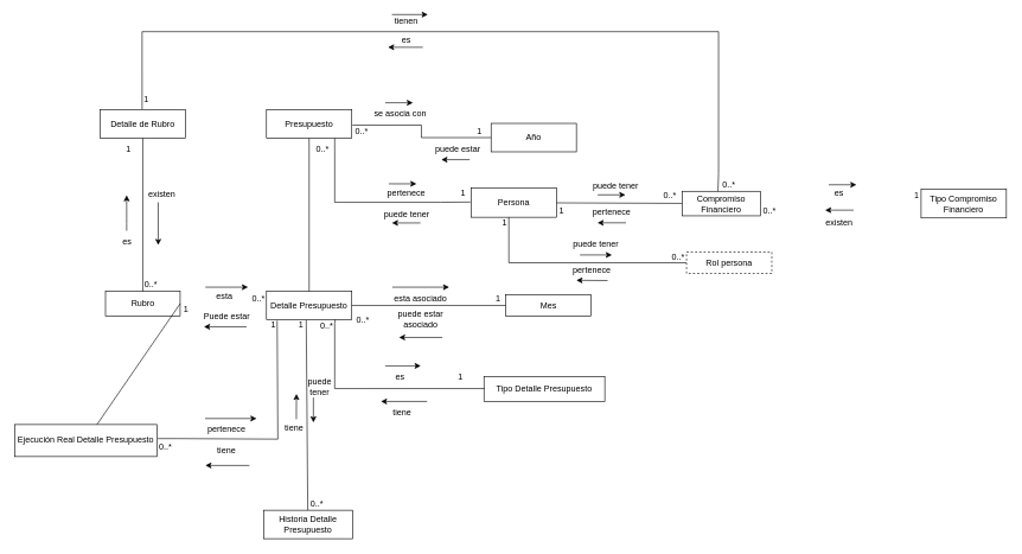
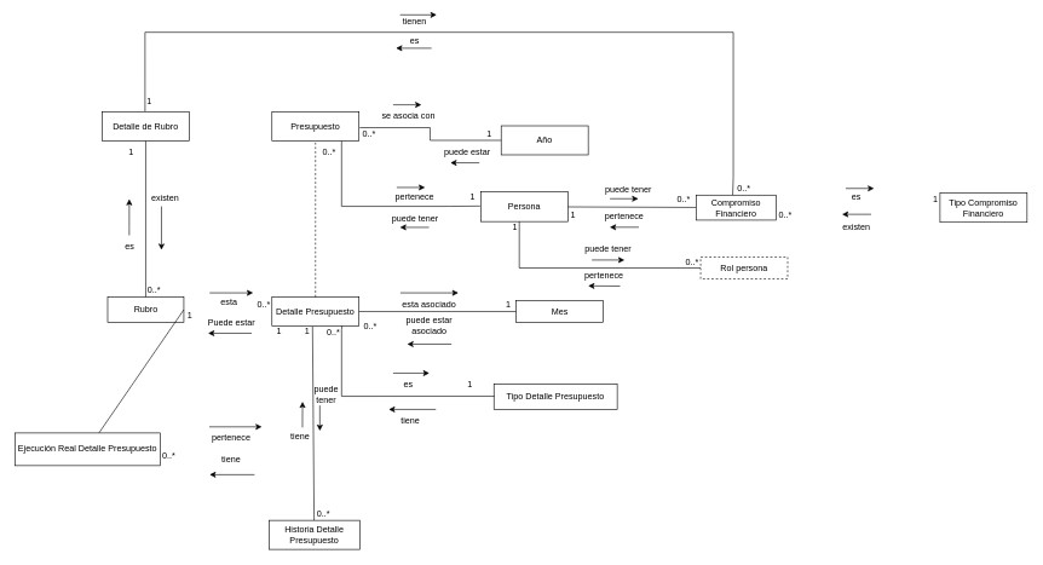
  <mxCell id="0" />
  <mxCell id="1" parent="0" />
  <mxCell id="2" value="Detalle de Rubro" style="rounded=0;whiteSpace=wrap;html=1;" parent="1" vertex="1"><mxGeometry x="140" y="154" width="120" height="40" as="geometry" /></mxCell>
  <mxCell id="3" value="Rubro" style="rounded=0;whiteSpace=wrap;html=1;" parent="1" vertex="1"><mxGeometry x="147.5" y="409" width="105" height="35" as="geometry" /></mxCell>
  <mxCell id="4" value="Detalle Presupuesto" style="rounded=0;whiteSpace=wrap;html=1;" parent="1" vertex="1"><mxGeometry x="374" y="409" width="120" height="40" as="geometry" /></mxCell>
  <mxCell id="5" value="Mes" style="rounded=0;whiteSpace=wrap;html=1;" parent="1" vertex="1"><mxGeometry x="710.5" y="414" width="120" height="30" as="geometry" /></mxCell>
  <mxCell id="6" value="Presupuesto" style="rounded=0;whiteSpace=wrap;html=1;" parent="1" vertex="1"><mxGeometry x="374" y="154" width="120" height="40" as="geometry" /></mxCell>
  <mxCell id="7" value="Año" style="rounded=0;whiteSpace=wrap;html=1;" parent="1" vertex="1"><mxGeometry x="690" y="173" width="120" height="40" as="geometry" /></mxCell>
  <mxCell id="8" style="edgeStyle=none;rounded=0;orthogonalLoop=1;jettySize=auto;html=1;entryX=0;entryY=0.5;entryDx=0;entryDy=0;entryPerimeter=0;startArrow=none;startFill=0;endArrow=none;endFill=0;" parent="1" target="92" edge="1"><mxGeometry relative="1" as="geometry"><mxPoint x="715" y="304" as="sourcePoint" /><Array as="points"><mxPoint x="715" y="369" /></Array></mxGeometry></mxCell>
  <mxCell id="9" value="Persona" style="rounded=0;whiteSpace=wrap;html=1;" parent="1" vertex="1"><mxGeometry x="662" y="264" width="120" height="41" as="geometry" /></mxCell>
  <mxCell id="10" value="" style="endArrow=none;html=1;rounded=0;exitX=1;exitY=0.5;exitDx=0;exitDy=0;" parent="1" source="3" target="48" edge="1"><mxGeometry width="50" height="50" relative="1" as="geometry"><mxPoint x="250" y="464" as="sourcePoint" /><mxPoint x="370" y="434" as="targetPoint" /></mxGeometry></mxCell>
  <mxCell id="11" value="0..*" style="text;html=1;strokeColor=none;fillColor=none;align=center;verticalAlign=middle;whiteSpace=wrap;rounded=0;" parent="1" vertex="1"><mxGeometry x="198" y="391" width="27" height="15" as="geometry" /></mxCell>
  <mxCell id="12" value="1" style="text;html=1;strokeColor=none;fillColor=none;align=center;verticalAlign=middle;whiteSpace=wrap;rounded=0;" parent="1" vertex="1"><mxGeometry x="150" y="194" width="60" height="30" as="geometry" /></mxCell>
  <mxCell id="13" value="" style="endArrow=none;html=1;rounded=0;entryX=0;entryY=0.5;entryDx=0;entryDy=0;exitX=1;exitY=0.5;exitDx=0;exitDy=0;" parent="1" source="4" target="5" edge="1"><mxGeometry width="50" height="50" relative="1" as="geometry"><mxPoint x="520" y="434" as="sourcePoint" /><mxPoint x="544" y="384" as="targetPoint" /></mxGeometry></mxCell>
- <mxCell id="14" value="" style="endArrow=none;html=1;rounded=0;entryX=0.5;entryY=1;entryDx=0;entryDy=0;" parent="1" source="4" target="6" edge="1"><mxGeometry width="50" height="50" relative="1" as="geometry"><mxPoint x="370" y="334" as="sourcePoint" /><mxPoint x="420" y="284" as="targetPoint" /></mxGeometry></mxCell>
+ <mxCell id="14" value="" style="endArrow=none;html=1;rounded=0;entryX=0.5;entryY=1;entryDx=0;entryDy=0;dashed=1;" parent="1" source="4" target="6" edge="1"><mxGeometry width="50" height="50" relative="1" as="geometry"><mxPoint x="370" y="334" as="sourcePoint" /><mxPoint x="420" y="284" as="targetPoint" /></mxGeometry></mxCell>
  <mxCell id="15" value="" style="endArrow=none;html=1;rounded=0;exitX=0.5;exitY=0;exitDx=0;exitDy=0;" parent="1" source="3" target="2" edge="1"><mxGeometry width="50" height="50" relative="1" as="geometry"><mxPoint x="370" y="334" as="sourcePoint" /><mxPoint x="420" y="284" as="targetPoint" /></mxGeometry></mxCell>
  <mxCell id="16" value="Tipo Detalle Presupuesto" style="rounded=0;whiteSpace=wrap;html=1;" parent="1" vertex="1"><mxGeometry x="680" y="529" width="170" height="35" as="geometry" /></mxCell>
  <mxCell id="17" value="" style="endArrow=classic;html=1;rounded=0;" parent="1" edge="1"><mxGeometry width="50" height="50" relative="1" as="geometry"><mxPoint x="221.68" y="284" as="sourcePoint" /><mxPoint x="221.68" y="344" as="targetPoint" /></mxGeometry></mxCell>
  <mxCell id="18" value="existen" style="text;html=1;strokeColor=none;fillColor=none;align=center;verticalAlign=middle;whiteSpace=wrap;rounded=0;" parent="1" vertex="1"><mxGeometry x="201" y="261.25" width="52" height="24" as="geometry" /></mxCell>
  <mxCell id="19" value="es" style="text;html=1;strokeColor=none;fillColor=none;align=center;verticalAlign=middle;whiteSpace=wrap;rounded=0;" parent="1" vertex="1"><mxGeometry x="147.5" y="324" width="60" height="30" as="geometry" /></mxCell>
  <mxCell id="20" value="" style="endArrow=classic;html=1;rounded=0;" parent="1" edge="1"><mxGeometry width="50" height="50" relative="1" as="geometry"><mxPoint x="177.28" y="324" as="sourcePoint" /><mxPoint x="177.28" y="274" as="targetPoint" /><Array as="points"><mxPoint x="177.28" y="314" /></Array></mxGeometry></mxCell>
  <mxCell id="21" value="" style="endArrow=none;html=1;rounded=0;edgeStyle=orthogonalEdgeStyle;exitX=1.008;exitY=0.538;exitDx=0;exitDy=0;exitPerimeter=0;entryX=0;entryY=0.5;entryDx=0;entryDy=0;entryPerimeter=0;" parent="1" source="6" target="7" edge="1"><mxGeometry width="50" height="50" relative="1" as="geometry"><mxPoint x="430" y="254" as="sourcePoint" /><mxPoint x="480" y="204" as="targetPoint" /></mxGeometry></mxCell>
  <mxCell id="22" value="0..*" style="text;html=1;strokeColor=none;fillColor=none;align=center;verticalAlign=middle;whiteSpace=wrap;rounded=0;" parent="1" vertex="1"><mxGeometry x="488" y="170" width="40" height="30" as="geometry" /></mxCell>
  <mxCell id="23" value="1" style="text;html=1;strokeColor=none;fillColor=none;align=center;verticalAlign=middle;whiteSpace=wrap;rounded=0;" parent="1" vertex="1"><mxGeometry x="657" y="174" width="34" height="20" as="geometry" /></mxCell>
  <mxCell id="24" value="" style="endArrow=none;html=1;rounded=0;edgeStyle=orthogonalEdgeStyle;entryX=-0.008;entryY=0.478;entryDx=0;entryDy=0;entryPerimeter=0;" parent="1" source="6" target="9" edge="1"><mxGeometry width="50" height="50" relative="1" as="geometry"><mxPoint x="460" y="214" as="sourcePoint" /><mxPoint x="544" y="234" as="targetPoint" /><Array as="points"><mxPoint x="470" y="284" /><mxPoint x="619" y="284" /></Array></mxGeometry></mxCell>
  <mxCell id="25" value="0..*" style="text;html=1;strokeColor=none;fillColor=none;align=center;verticalAlign=middle;whiteSpace=wrap;rounded=0;" parent="1" vertex="1"><mxGeometry x="485" y="434" width="50" height="30" as="geometry" /></mxCell>
  <mxCell id="26" value="1" style="text;html=1;strokeColor=none;fillColor=none;align=center;verticalAlign=middle;whiteSpace=wrap;rounded=0;" parent="1" vertex="1"><mxGeometry x="680" y="404" width="40" height="30" as="geometry" /></mxCell>
  <mxCell id="27" value="esta asociado" style="text;html=1;strokeColor=none;fillColor=none;align=center;verticalAlign=middle;whiteSpace=wrap;rounded=0;" parent="1" vertex="1"><mxGeometry x="541" y="404" width="100" height="30" as="geometry" /></mxCell>
  <mxCell id="28" value="puede estar asociado" style="text;html=1;strokeColor=none;fillColor=none;align=center;verticalAlign=middle;whiteSpace=wrap;rounded=0;" parent="1" vertex="1"><mxGeometry x="541" y="439" width="100" height="20" as="geometry" /></mxCell>
  <mxCell id="29" value="" style="endArrow=classic;html=1;rounded=0;" parent="1" edge="1"><mxGeometry width="50" height="50" relative="1" as="geometry"><mxPoint x="551" y="403.33" as="sourcePoint" /><mxPoint x="631" y="403.33" as="targetPoint" /></mxGeometry></mxCell>
  <mxCell id="30" value="" style="endArrow=classic;html=1;rounded=0;" parent="1" edge="1"><mxGeometry width="50" height="50" relative="1" as="geometry"><mxPoint x="621.5" y="474" as="sourcePoint" /><mxPoint x="560.5" y="474" as="targetPoint" /></mxGeometry></mxCell>
  <mxCell id="31" value="" style="endArrow=none;html=1;rounded=0;edgeStyle=orthogonalEdgeStyle;exitX=0.004;exitY=0.482;exitDx=0;exitDy=0;exitPerimeter=0;entryX=0.805;entryY=0.997;entryDx=0;entryDy=0;entryPerimeter=0;" parent="1" source="16" target="4" edge="1"><mxGeometry width="50" height="50" relative="1" as="geometry"><mxPoint x="630" y="564" as="sourcePoint" /><mxPoint x="433" y="464" as="targetPoint" /><Array as="points"><mxPoint x="470" y="545" /><mxPoint x="470" y="454" /></Array></mxGeometry></mxCell>
  <mxCell id="32" value="1" style="text;html=1;strokeColor=none;fillColor=none;align=center;verticalAlign=middle;whiteSpace=wrap;rounded=0;" parent="1" vertex="1"><mxGeometry x="248" y="429" width="25.5" height="10" as="geometry" /></mxCell>
  <mxCell id="33" value="esta" style="text;html=1;strokeColor=none;fillColor=none;align=center;verticalAlign=middle;whiteSpace=wrap;rounded=0;" parent="1" vertex="1"><mxGeometry x="285" y="412" width="60" height="10" as="geometry" /></mxCell>
  <mxCell id="34" value="0..*" style="text;html=1;strokeColor=none;fillColor=none;align=center;verticalAlign=middle;whiteSpace=wrap;rounded=0;" parent="1" vertex="1"><mxGeometry x="343" y="404" width="40" height="30" as="geometry" /></mxCell>
  <mxCell id="35" value="Puede estar" style="text;html=1;strokeColor=none;fillColor=none;align=center;verticalAlign=middle;whiteSpace=wrap;rounded=0;" parent="1" vertex="1"><mxGeometry x="279.5" y="434" width="77" height="20" as="geometry" /></mxCell>
  <mxCell id="36" value="" style="endArrow=classic;html=1;rounded=0;" parent="1" edge="1"><mxGeometry width="50" height="50" relative="1" as="geometry"><mxPoint x="346" y="459" as="sourcePoint" /><mxPoint x="286" y="459" as="targetPoint" /></mxGeometry></mxCell>
  <mxCell id="37" value="" style="endArrow=classic;html=1;rounded=0;" parent="1" edge="1"><mxGeometry width="50" height="50" relative="1" as="geometry"><mxPoint x="288" y="403.33" as="sourcePoint" /><mxPoint x="348" y="403.33" as="targetPoint" /></mxGeometry></mxCell>
  <mxCell id="38" value="0..*" style="text;html=1;strokeColor=none;fillColor=none;align=center;verticalAlign=middle;whiteSpace=wrap;rounded=0;" parent="1" vertex="1"><mxGeometry x="440" y="194" width="26" height="30" as="geometry" /></mxCell>
  <mxCell id="39" value="1" style="text;html=1;strokeColor=none;fillColor=none;align=center;verticalAlign=middle;whiteSpace=wrap;rounded=0;" parent="1" vertex="1"><mxGeometry x="640" y="261.25" width="22" height="22" as="geometry" /></mxCell>
  <mxCell id="40" value="pertenece" style="text;html=1;strokeColor=none;fillColor=none;align=center;verticalAlign=middle;whiteSpace=wrap;rounded=0;" parent="1" vertex="1"><mxGeometry x="540.5" y="261.25" width="60" height="20" as="geometry" /></mxCell>
  <mxCell id="41" value="" style="endArrow=classic;html=1;rounded=0;" parent="1" edge="1"><mxGeometry width="50" height="50" relative="1" as="geometry"><mxPoint x="590.5" y="313" as="sourcePoint" /><mxPoint x="550.5" y="313" as="targetPoint" /></mxGeometry></mxCell>
  <mxCell id="42" value="puede tener" style="text;html=1;strokeColor=none;fillColor=none;align=center;verticalAlign=middle;whiteSpace=wrap;rounded=0;" parent="1" vertex="1"><mxGeometry x="530.5" y="287" width="81" height="27" as="geometry" /></mxCell>
  <mxCell id="43" value="" style="endArrow=classic;html=1;rounded=0;" parent="1" edge="1"><mxGeometry width="50" height="50" relative="1" as="geometry"><mxPoint x="546" y="258" as="sourcePoint" /><mxPoint x="585" y="258" as="targetPoint" /></mxGeometry></mxCell>
  <mxCell id="44" value="se asocia con" style="text;html=1;strokeColor=none;fillColor=none;align=center;verticalAlign=middle;whiteSpace=wrap;rounded=0;" parent="1" vertex="1"><mxGeometry x="519.5" y="150" width="85" height="20" as="geometry" /></mxCell>
  <mxCell id="45" value="puede estar" style="text;html=1;strokeColor=none;fillColor=none;align=center;verticalAlign=middle;whiteSpace=wrap;rounded=0;" parent="1" vertex="1"><mxGeometry x="600.5" y="199" width="85" height="20" as="geometry" /></mxCell>
  <mxCell id="46" value="" style="endArrow=classic;html=1;rounded=0;" parent="1" edge="1"><mxGeometry width="50" height="50" relative="1" as="geometry"><mxPoint x="541" y="144" as="sourcePoint" /><mxPoint x="580" y="144" as="targetPoint" /></mxGeometry></mxCell>
  <mxCell id="47" value="" style="endArrow=classic;html=1;rounded=0;" parent="1" edge="1"><mxGeometry width="50" height="50" relative="1" as="geometry"><mxPoint x="660" y="224" as="sourcePoint" /><mxPoint x="620" y="224" as="targetPoint" /></mxGeometry></mxCell>
  <mxCell id="48" value="Ejecución Real Detalle Presupuesto" style="rounded=0;whiteSpace=wrap;html=1;" parent="1" vertex="1"><mxGeometry x="20" y="596.5" width="200" height="45" as="geometry" /></mxCell>
- <mxCell id="49" value="" style="endArrow=none;html=1;rounded=0;edgeStyle=orthogonalEdgeStyle;exitX=1.005;exitY=0.438;exitDx=0;exitDy=0;exitPerimeter=0;entryX=0.125;entryY=1.037;entryDx=0;entryDy=0;entryPerimeter=0;" parent="1" source="48" target="4" edge="1"><mxGeometry width="50" height="50" relative="1" as="geometry"><mxPoint x="320" y="574" as="sourcePoint" /><mxPoint x="390" y="466" as="targetPoint" /><Array as="points"><mxPoint x="249" y="617" /><mxPoint x="390" y="617" /><mxPoint x="390" y="456" /></Array></mxGeometry></mxCell>
  <mxCell id="50" value="0..*" style="text;html=1;strokeColor=none;fillColor=none;align=center;verticalAlign=middle;whiteSpace=wrap;rounded=0;" parent="1" vertex="1"><mxGeometry x="211" y="619" width="42" height="17" as="geometry" /></mxCell>
  <mxCell id="51" value="1" style="text;html=1;strokeColor=none;fillColor=none;align=center;verticalAlign=middle;whiteSpace=wrap;rounded=0;" parent="1" vertex="1"><mxGeometry x="374" y="452" width="20" height="7" as="geometry" /></mxCell>
  <mxCell id="52" value="pertenece" style="text;html=1;strokeColor=none;fillColor=none;align=center;verticalAlign=middle;whiteSpace=wrap;rounded=0;" parent="1" vertex="1"><mxGeometry x="288" y="589" width="60" height="30" as="geometry" /></mxCell>
  <mxCell id="53" value="" style="endArrow=classic;html=1;rounded=0;exitX=-0.006;exitY=-0.033;exitDx=0;exitDy=0;exitPerimeter=0;" parent="1" source="52" edge="1"><mxGeometry width="50" height="50" relative="1" as="geometry"><mxPoint x="320" y="574" as="sourcePoint" /><mxPoint x="360" y="588" as="targetPoint" /></mxGeometry></mxCell>
  <mxCell id="54" value="tiene" style="text;html=1;strokeColor=none;fillColor=none;align=center;verticalAlign=middle;whiteSpace=wrap;rounded=0;" parent="1" vertex="1"><mxGeometry x="297" y="624" width="42" height="20" as="geometry" /></mxCell>
  <mxCell id="55" value="" style="endArrow=classic;html=1;rounded=0;" parent="1" edge="1"><mxGeometry width="50" height="50" relative="1" as="geometry"><mxPoint x="350" y="654" as="sourcePoint" /><mxPoint x="288" y="654" as="targetPoint" /></mxGeometry></mxCell>
  <mxCell id="56" value="0..*" style="text;html=1;strokeColor=none;fillColor=none;align=center;verticalAlign=middle;whiteSpace=wrap;rounded=0;" parent="1" vertex="1"><mxGeometry x="449" y="452.5" width="20" height="10" as="geometry" /></mxCell>
  <mxCell id="57" value="1" style="text;html=1;strokeColor=none;fillColor=none;align=center;verticalAlign=middle;whiteSpace=wrap;rounded=0;" parent="1" vertex="1"><mxGeometry x="637" y="524" width="20" height="10" as="geometry" /></mxCell>
  <mxCell id="58" value="" style="endArrow=classic;html=1;rounded=0;" parent="1" edge="1"><mxGeometry width="50" height="50" relative="1" as="geometry"><mxPoint x="600" y="564" as="sourcePoint" /><mxPoint x="535" y="564" as="targetPoint" /></mxGeometry></mxCell>
  <mxCell id="59" value="" style="endArrow=classic;html=1;rounded=0;" parent="1" edge="1"><mxGeometry width="50" height="50" relative="1" as="geometry"><mxPoint x="541" y="514" as="sourcePoint" /><mxPoint x="591" y="514" as="targetPoint" /></mxGeometry></mxCell>
  <mxCell id="60" value="es" style="text;html=1;strokeColor=none;fillColor=none;align=center;verticalAlign=middle;whiteSpace=wrap;rounded=0;" parent="1" vertex="1"><mxGeometry x="542" y="519" width="40" height="20" as="geometry" /></mxCell>
  <mxCell id="61" value="tiene" style="text;html=1;strokeColor=none;fillColor=none;align=center;verticalAlign=middle;whiteSpace=wrap;rounded=0;" parent="1" vertex="1"><mxGeometry x="545" y="569" width="40" height="20" as="geometry" /></mxCell>
  <mxCell id="62" value="" style="endArrow=none;html=1;rounded=0;entryX=0.466;entryY=1.017;entryDx=0;entryDy=0;entryPerimeter=0;exitX=0.497;exitY=0.034;exitDx=0;exitDy=0;exitPerimeter=0;" parent="1" source="63" target="4" edge="1"><mxGeometry width="50" height="50" relative="1" as="geometry"><mxPoint x="430" y="644" as="sourcePoint" /><mxPoint x="510" y="454" as="targetPoint" /></mxGeometry></mxCell>
  <mxCell id="63" value="Historia Detalle Presupuesto" style="rounded=0;whiteSpace=wrap;html=1;" parent="1" vertex="1"><mxGeometry x="370" y="717" width="125" height="40" as="geometry" /></mxCell>
  <mxCell id="64" value="1" style="text;html=1;strokeColor=none;fillColor=none;align=center;verticalAlign=middle;whiteSpace=wrap;rounded=0;" parent="1" vertex="1"><mxGeometry x="416" y="451" width="14" height="11.5" as="geometry" /></mxCell>
  <mxCell id="65" value="0..*" style="text;html=1;strokeColor=none;fillColor=none;align=center;verticalAlign=middle;whiteSpace=wrap;rounded=0;" parent="1" vertex="1"><mxGeometry x="432" y="701" width="26" height="15" as="geometry" /></mxCell>
  <mxCell id="66" value="" style="endArrow=classic;html=1;rounded=0;" parent="1" edge="1"><mxGeometry width="50" height="50" relative="1" as="geometry"><mxPoint x="440" y="558.5" as="sourcePoint" /><mxPoint x="440" y="593.5" as="targetPoint" /></mxGeometry></mxCell>
  <mxCell id="67" value="puede tener" style="text;html=1;strokeColor=none;fillColor=none;align=center;verticalAlign=middle;whiteSpace=wrap;rounded=0;" parent="1" vertex="1"><mxGeometry x="426" y="538" width="46" height="10" as="geometry" /></mxCell>
  <mxCell id="68" value="" style="endArrow=classic;html=1;rounded=0;" parent="1" edge="1"><mxGeometry width="50" height="50" relative="1" as="geometry"><mxPoint x="416" y="589" as="sourcePoint" /><mxPoint x="416.16" y="553.344" as="targetPoint" /></mxGeometry></mxCell>
  <mxCell id="69" value="tiene" style="text;html=1;strokeColor=none;fillColor=none;align=center;verticalAlign=middle;whiteSpace=wrap;rounded=0;" parent="1" vertex="1"><mxGeometry x="398" y="596.5" width="30" height="10" as="geometry" /></mxCell>
  <mxCell id="70" value="" style="endArrow=none;html=1;rounded=0;exitX=0.492;exitY=-0.025;exitDx=0;exitDy=0;exitPerimeter=0;edgeStyle=orthogonalEdgeStyle;entryX=0.456;entryY=0.024;entryDx=0;entryDy=0;entryPerimeter=0;" parent="1" source="2" target="84" edge="1"><mxGeometry width="50" height="50" relative="1" as="geometry"><mxPoint x="200" y="154" as="sourcePoint" /><mxPoint x="1031" y="274" as="targetPoint" /><Array as="points"><mxPoint x="199" y="44" /><mxPoint x="1010" y="44" /><mxPoint x="1010" y="244" /></Array></mxGeometry></mxCell>
  <mxCell id="71" value="0..*" style="text;html=1;strokeColor=none;fillColor=none;align=center;verticalAlign=middle;whiteSpace=wrap;rounded=0;" parent="1" vertex="1"><mxGeometry x="1015" y="249.5" width="20" height="20" as="geometry" /></mxCell>
  <mxCell id="72" value="0..*" style="text;html=1;strokeColor=none;fillColor=none;align=center;verticalAlign=middle;whiteSpace=wrap;rounded=0;" parent="1" vertex="1"><mxGeometry x="927" y="266" width="30" height="18" as="geometry" /></mxCell>
  <mxCell id="73" value="1" style="text;html=1;strokeColor=none;fillColor=none;align=center;verticalAlign=middle;whiteSpace=wrap;rounded=0;" parent="1" vertex="1"><mxGeometry x="782" y="289" width="15" height="14.75" as="geometry" /></mxCell>
  <mxCell id="74" value="1" style="text;html=1;strokeColor=none;fillColor=none;align=center;verticalAlign=middle;whiteSpace=wrap;rounded=0;" parent="1" vertex="1"><mxGeometry x="190" y="124" width="30" height="30" as="geometry" /></mxCell>
  <mxCell id="75" value="es" style="text;html=1;strokeColor=none;fillColor=none;align=center;verticalAlign=middle;whiteSpace=wrap;rounded=0;" parent="1" vertex="1"><mxGeometry x="540.5" y="46" width="60" height="20" as="geometry" /></mxCell>
  <mxCell id="76" value="tienen" style="text;html=1;strokeColor=none;fillColor=none;align=center;verticalAlign=middle;whiteSpace=wrap;rounded=0;" parent="1" vertex="1"><mxGeometry x="541" y="20" width="60" height="20" as="geometry" /></mxCell>
  <mxCell id="77" value="" style="endArrow=classic;html=1;rounded=0;" parent="1" edge="1"><mxGeometry width="50" height="50" relative="1" as="geometry"><mxPoint x="550.5" y="20" as="sourcePoint" /><mxPoint x="601" y="20" as="targetPoint" /></mxGeometry></mxCell>
  <mxCell id="78" value="" style="endArrow=classic;html=1;rounded=0;" parent="1" edge="1"><mxGeometry width="50" height="50" relative="1" as="geometry"><mxPoint x="594" y="66" as="sourcePoint" /><mxPoint x="545" y="66" as="targetPoint" /></mxGeometry></mxCell>
  <mxCell id="79" value="pertenece" style="text;html=1;strokeColor=none;fillColor=none;align=center;verticalAlign=middle;whiteSpace=wrap;rounded=0;" parent="1" vertex="1"><mxGeometry x="829.75" y="290.5" width="60" height="15" as="geometry" /></mxCell>
  <mxCell id="80" value="" style="endArrow=classic;html=1;rounded=0;" parent="1" edge="1"><mxGeometry width="50" height="50" relative="1" as="geometry"><mxPoint x="879.75" y="312.8" as="sourcePoint" /><mxPoint x="839.75" y="312.8" as="targetPoint" /></mxGeometry></mxCell>
  <mxCell id="81" value="puede tener" style="text;html=1;strokeColor=none;fillColor=none;align=center;verticalAlign=middle;whiteSpace=wrap;rounded=0;" parent="1" vertex="1"><mxGeometry x="829.75" y="254" width="70.5" height="15.5" as="geometry" /></mxCell>
  <mxCell id="82" value="" style="endArrow=classic;html=1;rounded=0;" parent="1" edge="1"><mxGeometry width="50" height="50" relative="1" as="geometry"><mxPoint x="840" y="273.5" as="sourcePoint" /><mxPoint x="879" y="273.5" as="targetPoint" /></mxGeometry></mxCell>
  <mxCell id="83" style="rounded=0;orthogonalLoop=1;jettySize=auto;html=1;startArrow=none;startFill=0;endArrow=none;endFill=0;" parent="1" source="84" target="9" edge="1"><mxGeometry relative="1" as="geometry" /></mxCell>
  <mxCell id="84" value="Compromiso Financiero" style="rounded=0;whiteSpace=wrap;html=1;" parent="1" vertex="1"><mxGeometry x="959" y="268.5" width="110" height="34.5" as="geometry" /></mxCell>
  <mxCell id="85" value="Tipo Compromiso Financiero" style="whiteSpace=wrap;html=1;rounded=0;" parent="1" vertex="1"><mxGeometry x="1295" y="265.5" width="120" height="40.5" as="geometry" /></mxCell>
  <mxCell id="86" value="1" style="text;html=1;strokeColor=none;fillColor=none;align=center;verticalAlign=middle;whiteSpace=wrap;rounded=0;" parent="1" vertex="1"><mxGeometry x="1274" y="265.25" width="30" height="20" as="geometry" /></mxCell>
  <mxCell id="87" value="0..*" style="text;html=1;strokeColor=none;fillColor=none;align=center;verticalAlign=middle;whiteSpace=wrap;rounded=0;" parent="1" vertex="1"><mxGeometry x="1067" y="286" width="30" height="20" as="geometry" /></mxCell>
  <mxCell id="88" value="" style="endArrow=classic;html=1;rounded=0;" parent="1" edge="1"><mxGeometry width="50" height="50" relative="1" as="geometry"><mxPoint x="1165" y="259.33" as="sourcePoint" /><mxPoint x="1204" y="259.33" as="targetPoint" /></mxGeometry></mxCell>
  <mxCell id="89" value="es" style="text;html=1;strokeColor=none;fillColor=none;align=center;verticalAlign=middle;whiteSpace=wrap;rounded=0;" parent="1" vertex="1"><mxGeometry x="1165" y="261.25" width="30" height="20" as="geometry" /></mxCell>
  <mxCell id="90" value="existen" style="text;html=1;strokeColor=none;fillColor=none;align=center;verticalAlign=middle;whiteSpace=wrap;rounded=0;" parent="1" vertex="1"><mxGeometry x="1150" y="303" width="60" height="20" as="geometry" /></mxCell>
  <mxCell id="91" value="" style="endArrow=classic;html=1;rounded=0;" parent="1" edge="1"><mxGeometry width="50" height="50" relative="1" as="geometry"><mxPoint x="1200" y="295" as="sourcePoint" /><mxPoint x="1160" y="295" as="targetPoint" /></mxGeometry></mxCell>
  <mxCell id="92" value="Rol persona" style="rounded=0;whiteSpace=wrap;html=1;gradientColor=none;dashed=1;" parent="1" vertex="1"><mxGeometry x="965" y="354" width="120" height="30" as="geometry" /></mxCell>
  <mxCell id="93" value="1" style="text;html=1;strokeColor=none;fillColor=none;align=center;verticalAlign=middle;whiteSpace=wrap;rounded=0;" parent="1" vertex="1"><mxGeometry x="697.5" y="308" width="23" height="9.75" as="geometry" /></mxCell>
  <mxCell id="94" value="0..*" style="text;html=1;strokeColor=none;fillColor=none;align=center;verticalAlign=middle;whiteSpace=wrap;rounded=0;" parent="1" vertex="1"><mxGeometry x="942" y="354.25" width="23" height="14.75" as="geometry" /></mxCell>
  <mxCell id="95" value="" style="endArrow=classic;html=1;rounded=0;" parent="1" edge="1"><mxGeometry width="50" height="50" relative="1" as="geometry"><mxPoint x="815" y="358" as="sourcePoint" /><mxPoint x="860" y="358" as="targetPoint" /></mxGeometry></mxCell>
  <mxCell id="96" value="puede tener" style="text;html=1;strokeColor=none;fillColor=none;align=center;verticalAlign=middle;whiteSpace=wrap;rounded=0;" parent="1" vertex="1"><mxGeometry x="797" y="332" width="81" height="22" as="geometry" /></mxCell>
  <mxCell id="97" value="pertenece" style="text;html=1;strokeColor=none;fillColor=none;align=center;verticalAlign=middle;whiteSpace=wrap;rounded=0;" parent="1" vertex="1"><mxGeometry x="802" y="369.25" width="60" height="20" as="geometry" /></mxCell>
  <mxCell id="98" value="" style="endArrow=classic;html=1;rounded=0;" parent="1" edge="1"><mxGeometry width="50" height="50" relative="1" as="geometry"><mxPoint x="854" y="394" as="sourcePoint" /><mxPoint x="810" y="393.69" as="targetPoint" /></mxGeometry></mxCell>
